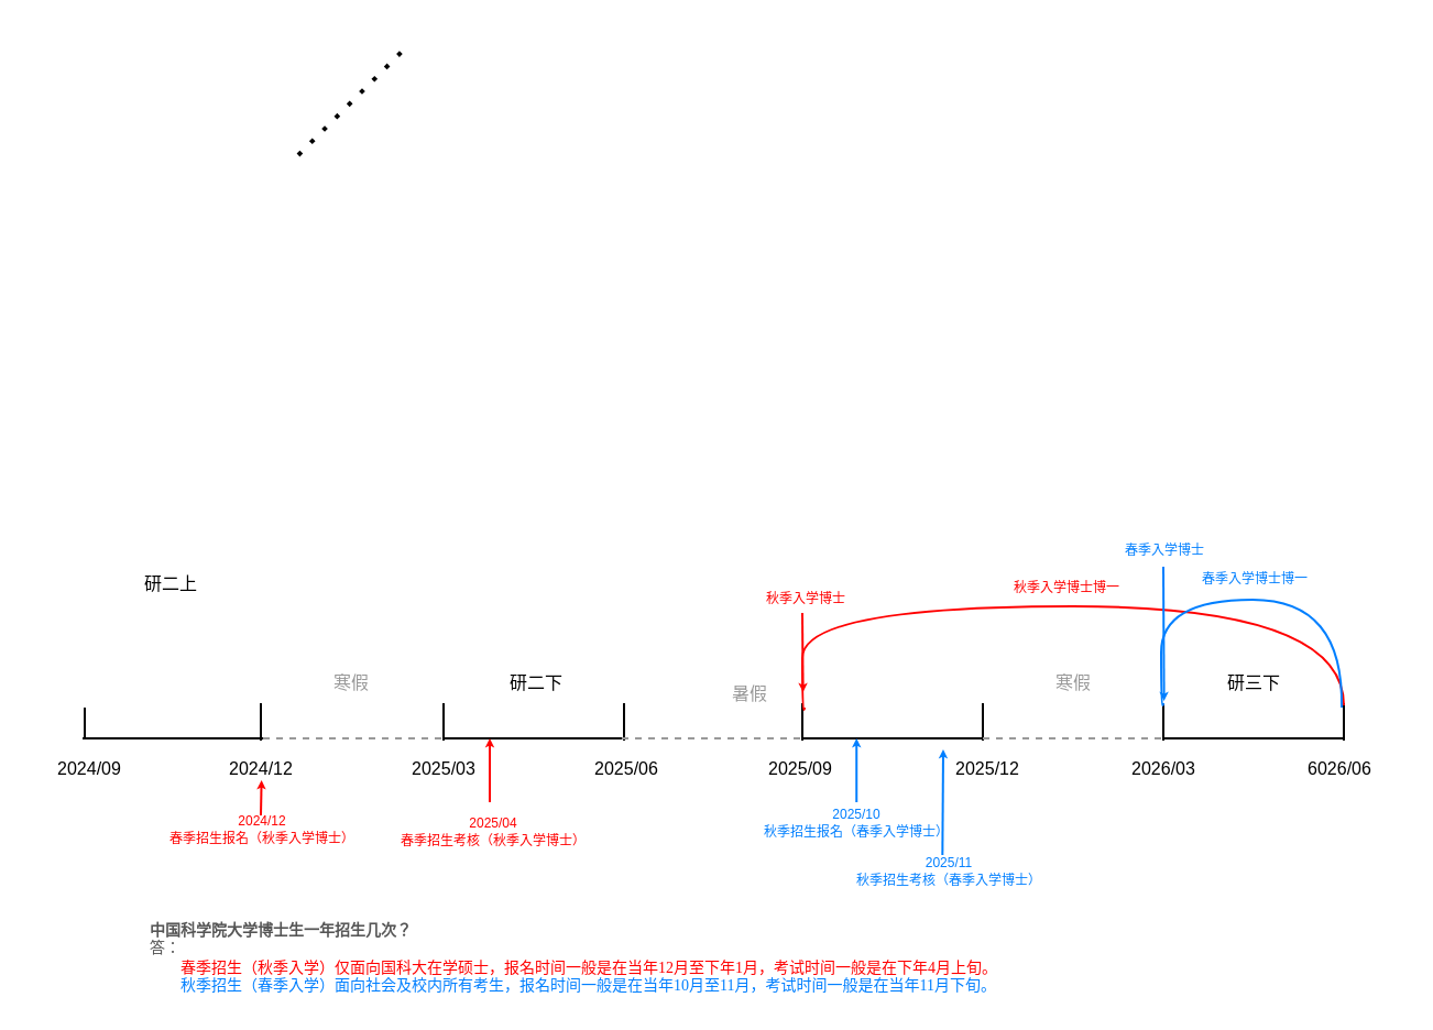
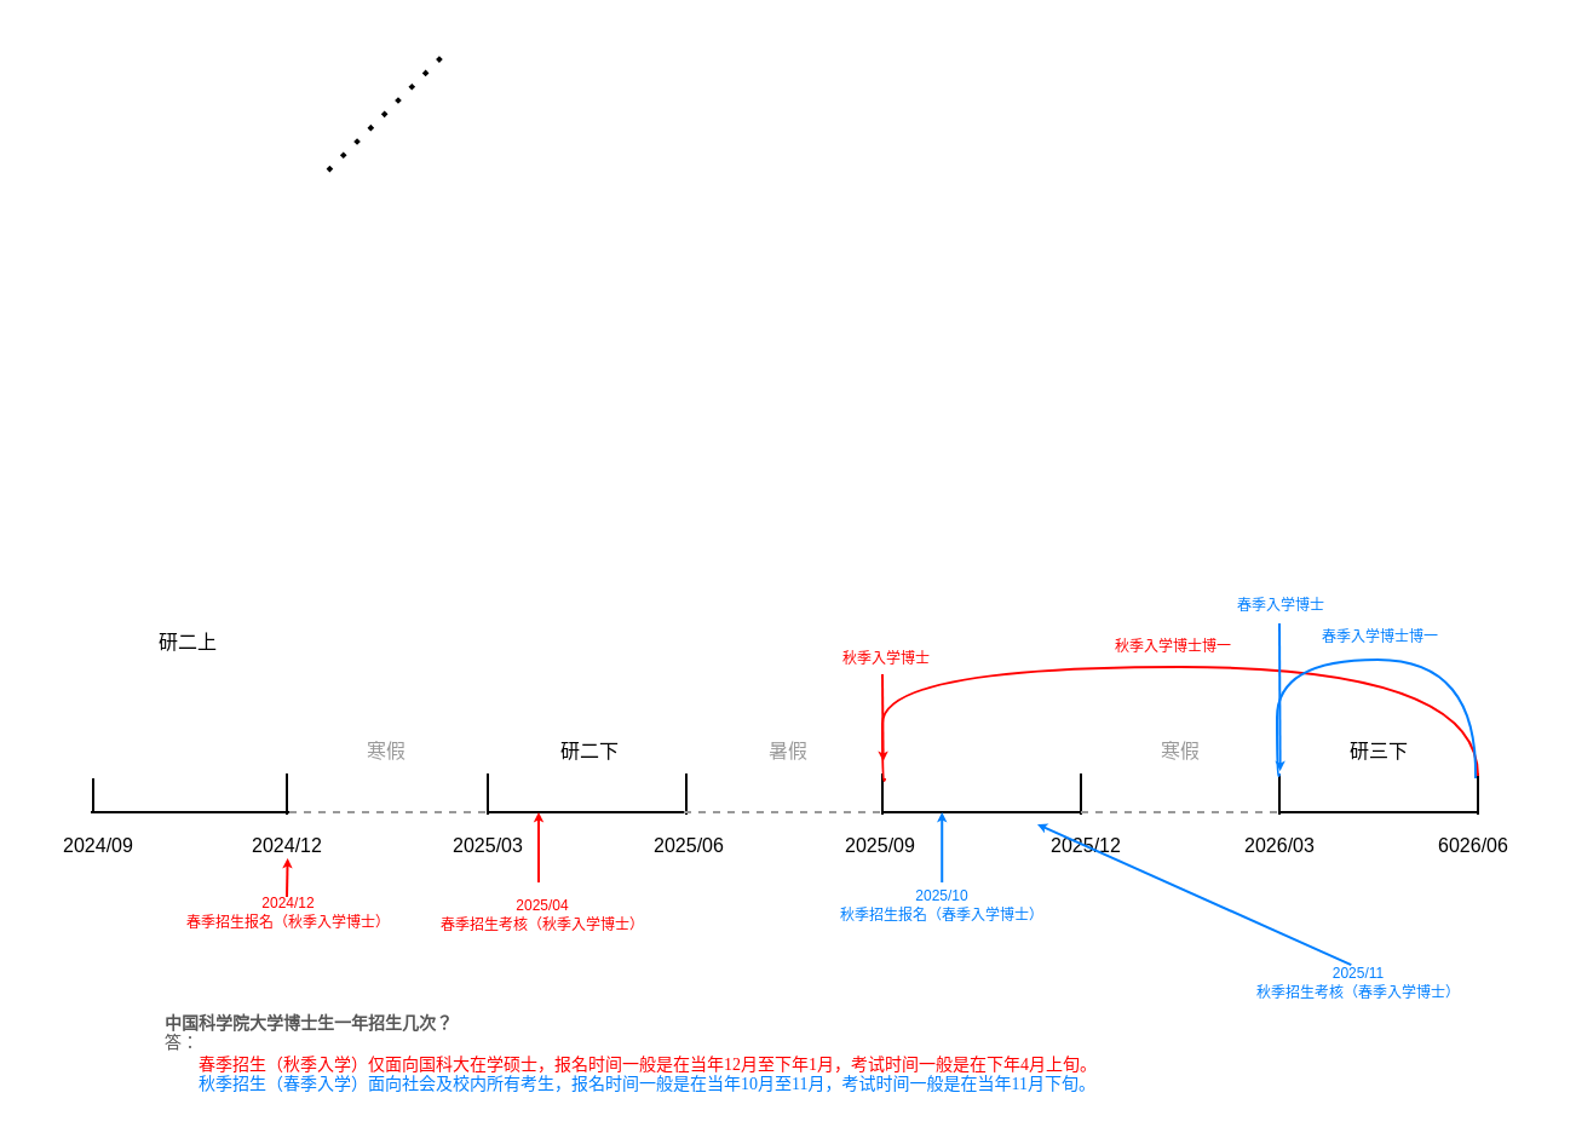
  <mxCell id="0" />
  <mxCell id="1" parent="0" />
  <mxCell id="2" value="" style="endArrow=none;dashed=1;html=1;dashPattern=1 3;strokeWidth=2;rounded=0;" edge="1" parent="1"><mxGeometry width="50" height="50" relative="1" as="geometry"><mxPoint x="135" y="70" as="sourcePoint" /><mxPoint x="185" y="20" as="targetPoint" /></mxGeometry></mxCell>
  <mxCell id="3" value="" style="endArrow=none;html=1;rounded=0;" edge="1" parent="1"><mxGeometry width="50" height="50" relative="1" as="geometry"><mxPoint x="37" y="335" as="sourcePoint" /><mxPoint x="119" y="335" as="targetPoint" /></mxGeometry></mxCell>
  <mxCell id="4" value="" style="endArrow=none;html=1;rounded=0;" edge="1" parent="1"><mxGeometry width="50" height="50" relative="1" as="geometry"><mxPoint x="38" y="335" as="sourcePoint" /><mxPoint x="38" y="321" as="targetPoint" /></mxGeometry></mxCell>
  <mxCell id="5" value="" style="endArrow=none;html=1;rounded=0;" edge="1" parent="1"><mxGeometry width="50" height="50" relative="1" as="geometry"><mxPoint x="118" y="336" as="sourcePoint" /><mxPoint x="118" y="319" as="targetPoint" /></mxGeometry></mxCell>
  <mxCell id="6" value="" style="endArrow=none;html=1;rounded=0;dashed=1;fontColor=#999999;strokeColor=#999999;" edge="1" parent="1"><mxGeometry width="50" height="50" relative="1" as="geometry"><mxPoint x="119" y="335" as="sourcePoint" /><mxPoint x="201" y="335" as="targetPoint" /></mxGeometry></mxCell>
  <mxCell id="7" value="" style="endArrow=none;html=1;rounded=0;" edge="1" parent="1"><mxGeometry width="50" height="50" relative="1" as="geometry"><mxPoint x="201" y="336" as="sourcePoint" /><mxPoint x="201" y="319" as="targetPoint" /></mxGeometry></mxCell>
  <mxCell id="8" value="" style="endArrow=none;html=1;rounded=0;" edge="1" parent="1"><mxGeometry width="50" height="50" relative="1" as="geometry"><mxPoint x="201" y="335" as="sourcePoint" /><mxPoint x="283" y="335" as="targetPoint" /></mxGeometry></mxCell>
  <mxCell id="9" value="" style="endArrow=none;html=1;rounded=0;" edge="1" parent="1"><mxGeometry width="50" height="50" relative="1" as="geometry"><mxPoint x="283" y="336" as="sourcePoint" /><mxPoint x="283" y="319" as="targetPoint" /></mxGeometry></mxCell>
  <mxCell id="10" value="" style="endArrow=none;html=1;rounded=0;dashed=1;strokeColor=#999999;" edge="1" parent="1"><mxGeometry width="50" height="50" relative="1" as="geometry"><mxPoint x="282" y="335" as="sourcePoint" /><mxPoint x="364" y="335" as="targetPoint" /></mxGeometry></mxCell>
  <mxCell id="11" value="" style="endArrow=none;html=1;rounded=0;" edge="1" parent="1"><mxGeometry width="50" height="50" relative="1" as="geometry"><mxPoint x="364" y="336" as="sourcePoint" /><mxPoint x="364" y="319" as="targetPoint" /></mxGeometry></mxCell>
  <mxCell id="12" value="" style="endArrow=none;html=1;rounded=0;" edge="1" parent="1"><mxGeometry width="50" height="50" relative="1" as="geometry"><mxPoint x="364" y="335" as="sourcePoint" /><mxPoint x="446" y="335" as="targetPoint" /></mxGeometry></mxCell>
  <mxCell id="13" value="" style="endArrow=none;html=1;rounded=0;" edge="1" parent="1"><mxGeometry width="50" height="50" relative="1" as="geometry"><mxPoint x="446" y="336" as="sourcePoint" /><mxPoint x="446" y="319" as="targetPoint" /></mxGeometry></mxCell>
  <mxCell id="14" value="" style="endArrow=none;html=1;rounded=0;dashed=1;strokeColor=#999999;" edge="1" parent="1"><mxGeometry width="50" height="50" relative="1" as="geometry"><mxPoint x="446" y="335" as="sourcePoint" /><mxPoint x="528" y="335" as="targetPoint" /></mxGeometry></mxCell>
  <mxCell id="15" value="" style="endArrow=none;html=1;rounded=0;" edge="1" parent="1"><mxGeometry width="50" height="50" relative="1" as="geometry"><mxPoint x="528" y="336" as="sourcePoint" /><mxPoint x="528" y="319" as="targetPoint" /></mxGeometry></mxCell>
  <mxCell id="16" value="2024/09" style="text;html=1;align=center;verticalAlign=middle;whiteSpace=wrap;rounded=0;fontSize=8;" vertex="1" parent="1"><mxGeometry x="20" y="340" width="41" height="18" as="geometry" /></mxCell>
  <mxCell id="17" value="2024/12" style="text;html=1;align=center;verticalAlign=middle;whiteSpace=wrap;rounded=0;fontSize=8;" vertex="1" parent="1"><mxGeometry x="98" y="340" width="41" height="18" as="geometry" /></mxCell>
  <mxCell id="18" value="2025/03" style="text;html=1;align=center;verticalAlign=middle;whiteSpace=wrap;rounded=0;fontSize=8;" vertex="1" parent="1"><mxGeometry x="186" y="340" width="31" height="18" as="geometry" /></mxCell>
  <mxCell id="19" value="2025/06" style="text;html=1;align=center;verticalAlign=middle;whiteSpace=wrap;rounded=0;fontSize=8;" vertex="1" parent="1"><mxGeometry x="264" y="340" width="41" height="18" as="geometry" /></mxCell>
  <mxCell id="20" value="2025/09" style="text;html=1;align=center;verticalAlign=middle;whiteSpace=wrap;rounded=0;fontSize=8;" vertex="1" parent="1"><mxGeometry x="343" y="340" width="41" height="18" as="geometry" /></mxCell>
  <mxCell id="21" value="寒假" style="text;html=1;align=center;verticalAlign=middle;whiteSpace=wrap;rounded=0;fontSize=8;fontColor=#999999;" vertex="1" parent="1"><mxGeometry x="139" y="301" width="41" height="18" as="geometry" /></mxCell>
  <mxCell id="22" value="研二上" style="text;html=1;align=center;verticalAlign=middle;whiteSpace=wrap;rounded=0;fontSize=8;" vertex="1" parent="1"><mxGeometry x="57" y="256" width="41" height="18" as="geometry" /></mxCell>
  <mxCell id="23" value="研二下" style="text;html=1;align=center;verticalAlign=middle;whiteSpace=wrap;rounded=0;fontSize=8;" vertex="1" parent="1"><mxGeometry x="223" y="301" width="41" height="18" as="geometry" /></mxCell>
- <mxCell id="24" value="暑假" style="text;html=1;align=center;verticalAlign=middle;whiteSpace=wrap;rounded=0;fontSize=8;fontColor=#999999;" vertex="1" parent="1"><mxGeometry x="320" y="306" width="41" height="18" as="geometry" /></mxCell>
+ <mxCell id="24" value="暑假" style="text;html=1;align=center;verticalAlign=middle;whiteSpace=wrap;rounded=0;fontSize=8;fontColor=#999999;" vertex="1" parent="1"><mxGeometry x="305" y="301" width="41" height="18" as="geometry" /></mxCell>
  <mxCell id="25" value="2025/12" style="text;html=1;align=center;verticalAlign=middle;whiteSpace=wrap;rounded=0;fontSize=8;" vertex="1" parent="1"><mxGeometry x="428" y="340" width="41" height="18" as="geometry" /></mxCell>
  <mxCell id="26" value="2026/03" style="text;html=1;align=center;verticalAlign=middle;whiteSpace=wrap;rounded=0;fontSize=8;" vertex="1" parent="1"><mxGeometry x="508" y="340" width="41" height="18" as="geometry" /></mxCell>
  <mxCell id="27" value="寒假" style="text;html=1;align=center;verticalAlign=middle;whiteSpace=wrap;rounded=0;fontSize=8;fontColor=#999999;" vertex="1" parent="1"><mxGeometry x="467" y="301" width="41" height="18" as="geometry" /></mxCell>
  <mxCell id="28" value="" style="endArrow=none;html=1;rounded=0;" edge="1" parent="1"><mxGeometry width="50" height="50" relative="1" as="geometry"><mxPoint x="528" y="335" as="sourcePoint" /><mxPoint x="610" y="335" as="targetPoint" /></mxGeometry></mxCell>
  <mxCell id="29" value="" style="endArrow=none;html=1;rounded=0;" edge="1" parent="1"><mxGeometry width="50" height="50" relative="1" as="geometry"><mxPoint x="610" y="336" as="sourcePoint" /><mxPoint x="610" y="319" as="targetPoint" /></mxGeometry></mxCell>
  <mxCell id="30" value="6026/06" style="text;html=1;align=center;verticalAlign=middle;whiteSpace=wrap;rounded=0;fontSize=8;" vertex="1" parent="1"><mxGeometry x="588" y="340" width="41" height="18" as="geometry" /></mxCell>
  <mxCell id="31" value="研三下" style="text;html=1;align=center;verticalAlign=middle;whiteSpace=wrap;rounded=0;fontSize=8;" vertex="1" parent="1"><mxGeometry x="549" y="301" width="41" height="18" as="geometry" /></mxCell>
  <mxCell id="32" value="" style="endArrow=classic;html=1;rounded=0;fontSize=9;strokeWidth=1;endSize=1;startSize=5;fontColor=#FF0000;strokeColor=#FF0000;" edge="1" parent="1"><mxGeometry width="50" height="50" relative="1" as="geometry"><mxPoint x="222" y="364" as="sourcePoint" /><mxPoint x="222" y="335" as="targetPoint" /></mxGeometry></mxCell>
  <mxCell id="33" value="" style="endArrow=none;html=1;rounded=0;edgeStyle=orthogonalEdgeStyle;curved=1;fontColor=#FF0000;strokeColor=#FF0000;" edge="1" parent="1"><mxGeometry width="50" height="50" relative="1" as="geometry"><mxPoint x="365" y="321" as="sourcePoint" /><mxPoint x="610" y="320" as="targetPoint" /><Array as="points"><mxPoint x="364" y="322" /><mxPoint x="364" y="275" /><mxPoint x="610" y="275" /></Array></mxGeometry></mxCell>
  <mxCell id="34" value="秋季入学博士" style="text;html=1;align=center;verticalAlign=middle;whiteSpace=wrap;rounded=0;fontSize=6;fontColor=#FF0000;" vertex="1" parent="1"><mxGeometry x="343" y="267" width="46" height="9" as="geometry" /></mxCell>
  <mxCell id="35" value="&lt;font color=&quot;#ff0000&quot; style=&quot;font-size: 6px;&quot;&gt;2025/04&lt;br&gt;春季招生考核（秋季入学博士）&lt;br&gt;&lt;/font&gt;" style="text;html=1;align=center;verticalAlign=middle;whiteSpace=wrap;rounded=0;fontSize=6;" vertex="1" parent="1"><mxGeometry x="180" y="368" width="88" height="20" as="geometry" /></mxCell>
  <mxCell id="36" value="&lt;p style=&quot;margin: 0cm 0cm 0pt; text-indent: 28px; color: rgb(85, 85, 85); font-family: 宋体; font-style: normal; font-variant-ligatures: normal; font-variant-caps: normal; font-weight: 400; letter-spacing: normal; orphans: 2; text-align: start; text-transform: none; widows: 2; word-spacing: 0px; -webkit-text-stroke-width: 0px; white-space: normal; background-color: rgb(255, 255, 255); text-decoration-thickness: initial; text-decoration-style: initial; text-decoration-color: initial; font-size: 7px;&quot; class=&quot;MsoNormal&quot;&gt;&lt;b style=&quot;font-size: 7px;&quot;&gt;&lt;span style=&quot;font-family: 仿宋_GB2312; font-size: 7px;&quot;&gt;&lt;font style=&quot;font-size: 7px;&quot;&gt;中国科学院大学博士生一年招生几次？&lt;span lang=&quot;EN-US&quot; style=&quot;font-size: 7px;&quot;&gt;&lt;/span&gt;&lt;/font&gt;&lt;/span&gt;&lt;/b&gt;&lt;/p&gt;&lt;p style=&quot;margin: 0cm 0cm 0pt; text-indent: 28px; font-family: 宋体; font-style: normal; font-variant-ligatures: normal; font-variant-caps: normal; font-weight: 400; letter-spacing: normal; orphans: 2; text-align: start; text-transform: none; widows: 2; word-spacing: 0px; -webkit-text-stroke-width: 0px; white-space: normal; background-color: rgb(255, 255, 255); text-decoration-thickness: initial; text-decoration-style: initial; text-decoration-color: initial; font-size: 7px;&quot; class=&quot;MsoNormal&quot;&gt;&lt;font style=&quot;font-size: 7px;&quot;&gt;&lt;span style=&quot;font-family: 仿宋_GB2312; font-size: 7px;&quot;&gt;&lt;font color=&quot;#555555&quot;&gt;答：&lt;/font&gt;&lt;/span&gt;&lt;/font&gt;&lt;/p&gt;&lt;p style=&quot;margin: 0cm 0cm 0pt; text-indent: 28px; font-family: 宋体; font-style: normal; font-variant-ligatures: normal; font-variant-caps: normal; font-weight: 400; letter-spacing: normal; orphans: 2; text-align: start; text-transform: none; widows: 2; word-spacing: 0px; -webkit-text-stroke-width: 0px; white-space: normal; background-color: rgb(255, 255, 255); text-decoration-thickness: initial; text-decoration-style: initial; text-decoration-color: initial; font-size: 7px;&quot; class=&quot;MsoNormal&quot;&gt;&lt;font style=&quot;font-size: 7px;&quot;&gt;&lt;span style=&quot;font-family: 仿宋_GB2312; font-size: 7px;&quot;&gt;&lt;font color=&quot;#ff0000&quot;&gt;&lt;span style=&quot;white-space: pre;&quot;&gt;&#09;&lt;/span&gt;春季招生&lt;/font&gt;&lt;/span&gt;&lt;/font&gt;&lt;font color=&quot;#ff0000&quot;&gt;&lt;span style=&quot;background-color: initial; font-family: 仿宋_GB2312;&quot;&gt;（&lt;/span&gt;&lt;span style=&quot;background-color: initial; font-family: 仿宋_GB2312;&quot;&gt;秋季入学&lt;/span&gt;&lt;span style=&quot;background-color: initial; font-family: 仿宋_GB2312;&quot;&gt;）&lt;/span&gt;&lt;span style=&quot;font-family: 仿宋_GB2312;&quot;&gt;仅面向国科大在学硕士，&lt;/span&gt;&lt;span style=&quot;background-color: initial; font-family: 仿宋_GB2312;&quot;&gt;报名时间一般是在当年&lt;/span&gt;&lt;span style=&quot;background-color: initial; font-family: 仿宋_GB2312;&quot; lang=&quot;EN-US&quot;&gt;12&lt;/span&gt;&lt;span style=&quot;background-color: initial; font-family: 仿宋_GB2312;&quot;&gt;月至下年&lt;/span&gt;&lt;span style=&quot;background-color: initial; font-family: 仿宋_GB2312;&quot; lang=&quot;EN-US&quot;&gt;1&lt;/span&gt;&lt;span style=&quot;background-color: initial; font-family: 仿宋_GB2312;&quot;&gt;月，&lt;/span&gt;&lt;span style=&quot;background-color: initial; font-family: 仿宋_GB2312; text-indent: 37.333px;&quot;&gt;考试时间一般是在下年&lt;/span&gt;&lt;span style=&quot;background-color: initial; font-family: 仿宋_GB2312; text-indent: 37.333px;&quot; lang=&quot;EN-US&quot;&gt;4&lt;/span&gt;&lt;span style=&quot;background-color: initial; font-family: 仿宋_GB2312; text-indent: 37.333px;&quot;&gt;月上旬。&lt;/span&gt;&lt;/font&gt;&lt;/p&gt;&lt;p style=&quot;margin: 0cm 0cm 0pt; text-indent: 28px; font-family: 宋体; font-style: normal; font-variant-ligatures: normal; font-variant-caps: normal; font-weight: 400; letter-spacing: normal; orphans: 2; text-align: start; text-transform: none; widows: 2; word-spacing: 0px; -webkit-text-stroke-width: 0px; white-space: normal; background-color: rgb(255, 255, 255); text-decoration-thickness: initial; text-decoration-style: initial; text-decoration-color: initial; font-size: 7px;&quot; class=&quot;MsoNormal&quot;&gt;&lt;font style=&quot;font-size: 7px;&quot;&gt;&lt;span style=&quot;font-family: 仿宋_GB2312; font-size: 7px;&quot;&gt;&lt;span style=&quot;color: rgb(85, 85, 85); white-space: pre;&quot;&gt;&#09;&lt;/span&gt;&lt;font color=&quot;#007fff&quot;&gt;秋季招生（春季入学）面向社会及校内所有考生，&lt;/font&gt;&lt;/span&gt;&lt;/font&gt;&lt;font color=&quot;#007fff&quot;&gt;&lt;font style=&quot;background-color: initial;&quot;&gt;&lt;span style=&quot;font-family: 仿宋_GB2312;&quot;&gt;报名时间一般是在当年&lt;span lang=&quot;EN-US&quot;&gt;10&lt;/span&gt;月至&lt;span lang=&quot;EN-US&quot;&gt;11&lt;/span&gt;月，&lt;/span&gt;&lt;/font&gt;&lt;span style=&quot;background-color: initial; font-family: 仿宋_GB2312; text-indent: 37.333px;&quot;&gt;考试时间一般是在当年&lt;/span&gt;&lt;span style=&quot;background-color: initial; font-family: 仿宋_GB2312; text-indent: 37.333px;&quot; lang=&quot;EN-US&quot;&gt;11&lt;/span&gt;&lt;span style=&quot;background-color: initial; font-family: 仿宋_GB2312; text-indent: 37.333px;&quot;&gt;月下旬&lt;/span&gt;&lt;span style=&quot;font-family: 仿宋_GB2312;&quot;&gt;。&lt;/span&gt;&lt;/font&gt;&lt;/p&gt;" style="text;whiteSpace=wrap;html=1;fontSize=7;" vertex="1" parent="1"><mxGeometry x="38" y="412" width="422" height="34" as="geometry" /></mxCell>
  <mxCell id="37" value="" style="endArrow=classic;html=1;rounded=0;fontSize=9;strokeWidth=1;endSize=1;startSize=5;fontColor=#FF0000;strokeColor=#FF0000;" edge="1" parent="1"><mxGeometry width="50" height="50" relative="1" as="geometry"><mxPoint x="364" y="278" as="sourcePoint" /><mxPoint x="364.31" y="314" as="targetPoint" /></mxGeometry></mxCell>
  <mxCell id="38" value="秋季入学博士博一" style="text;html=1;align=center;verticalAlign=middle;whiteSpace=wrap;rounded=0;fontSize=6;fontColor=#FF0000;" vertex="1" parent="1"><mxGeometry x="459" y="262" width="51" height="9" as="geometry" /></mxCell>
  <mxCell id="39" value="" style="endArrow=classic;html=1;rounded=0;fontSize=9;strokeWidth=1;endSize=1;startSize=5;fontColor=#FF0000;strokeColor=#FF0000;" edge="1" parent="1"><mxGeometry width="50" height="50" relative="1" as="geometry"><mxPoint x="118" y="370" as="sourcePoint" /><mxPoint x="118.31" y="354" as="targetPoint" /></mxGeometry></mxCell>
  <mxCell id="40" value="&lt;font color=&quot;#ff0000&quot; style=&quot;font-size: 6px;&quot;&gt;2024/12&lt;br&gt;春季招生报名（秋季入学博士）&lt;br&gt;&lt;/font&gt;" style="text;html=1;align=center;verticalAlign=middle;whiteSpace=wrap;rounded=0;fontSize=6;" vertex="1" parent="1"><mxGeometry x="74.5" y="366" width="88" height="22" as="geometry" /></mxCell>
  <mxCell id="41" value="" style="endArrow=classic;html=1;rounded=0;fontSize=9;strokeWidth=1;endSize=1;startSize=5;fontColor=#FF0000;strokeColor=#007FFF;" edge="1" parent="1"><mxGeometry width="50" height="50" relative="1" as="geometry"><mxPoint x="388.62" y="364" as="sourcePoint" /><mxPoint x="388.62" y="335" as="targetPoint" /></mxGeometry></mxCell>
  <mxCell id="42" value="&lt;font style=&quot;font-size: 6px;&quot;&gt;2025/10&lt;br&gt;秋季招生报名（春季入学博士）&lt;br&gt;&lt;/font&gt;" style="text;html=1;align=center;verticalAlign=middle;whiteSpace=wrap;rounded=0;fontSize=6;fontColor=#007FFF;" vertex="1" parent="1"><mxGeometry x="346" y="363" width="86" height="22" as="geometry" /></mxCell>
- <mxCell id="43" value="&lt;font style=&quot;font-size: 6px;&quot;&gt;2025/11&lt;br&gt;秋季招生考核（春季入学博士）&lt;br&gt;&lt;/font&gt;" style="text;html=1;align=center;verticalAlign=middle;whiteSpace=wrap;rounded=0;fontSize=6;fontColor=#007FFF;" vertex="1" parent="1"><mxGeometry x="387" y="385" width="88" height="22" as="geometry" /></mxCell>
+ <mxCell id="43" value="&lt;font style=&quot;font-size: 6px;&quot;&gt;2025/11&lt;br&gt;秋季招生考核（春季入学博士）&lt;br&gt;&lt;/font&gt;" style="text;html=1;align=center;verticalAlign=middle;whiteSpace=wrap;rounded=0;fontSize=6;fontColor=#007FFF;" vertex="1" parent="1"><mxGeometry x="517" y="395" width="88" height="22" as="geometry" /></mxCell>
  <mxCell id="44" value="" style="endArrow=classic;html=1;rounded=0;fontSize=9;strokeWidth=1;endSize=1;startSize=5;fontColor=#FF0000;strokeColor=#007FFF;exitX=0.462;exitY=0.138;exitDx=0;exitDy=0;exitPerimeter=0;" edge="1" parent="1" source="43"><mxGeometry width="50" height="50" relative="1" as="geometry"><mxPoint x="428" y="369" as="sourcePoint" /><mxPoint x="428" y="340" as="targetPoint" /></mxGeometry></mxCell>
  <mxCell id="45" value="春季入学博士" style="text;html=1;align=center;verticalAlign=middle;whiteSpace=wrap;rounded=0;fontSize=6;fontColor=#007FFF;" vertex="1" parent="1"><mxGeometry x="505.5" y="245" width="46" height="9" as="geometry" /></mxCell>
  <mxCell id="46" value="" style="endArrow=classic;html=1;rounded=0;fontSize=9;strokeWidth=1;endSize=1;startSize=5;fontColor=#007FFF;strokeColor=#007FFF;" edge="1" parent="1"><mxGeometry width="50" height="50" relative="1" as="geometry"><mxPoint x="528" y="257" as="sourcePoint" /><mxPoint x="528.31" y="318" as="targetPoint" /></mxGeometry></mxCell>
  <mxCell id="47" value="" style="endArrow=none;html=1;rounded=0;edgeStyle=orthogonalEdgeStyle;curved=1;strokeColor=#007FFF;" edge="1" parent="1"><mxGeometry width="50" height="50" relative="1" as="geometry"><mxPoint x="528" y="319" as="sourcePoint" /><mxPoint x="609" y="321" as="targetPoint" /><Array as="points"><mxPoint x="527" y="320" /><mxPoint x="527" y="272" /><mxPoint x="610" y="272" /><mxPoint x="610" y="321" /></Array></mxGeometry></mxCell>
  <mxCell id="48" value="春季入学博士博一" style="text;html=1;align=center;verticalAlign=middle;whiteSpace=wrap;rounded=0;fontSize=6;fontColor=#007FFF;" vertex="1" parent="1"><mxGeometry x="544.75" y="258" width="49.5" height="9" as="geometry" /></mxCell>
